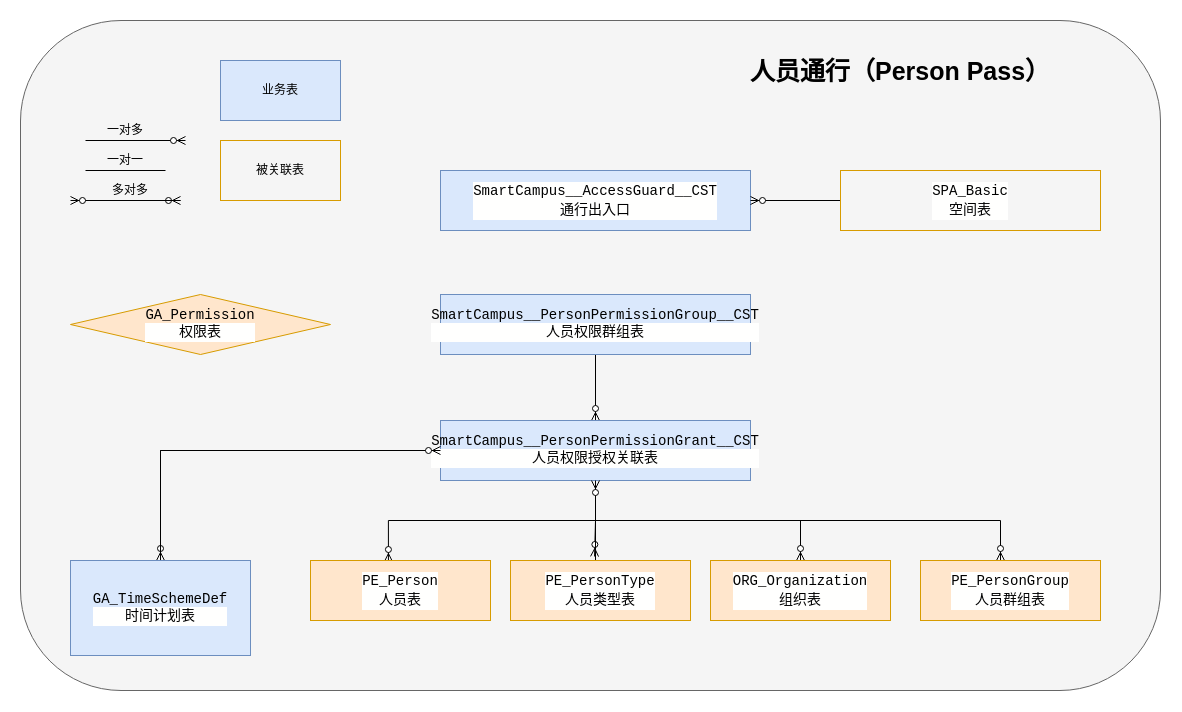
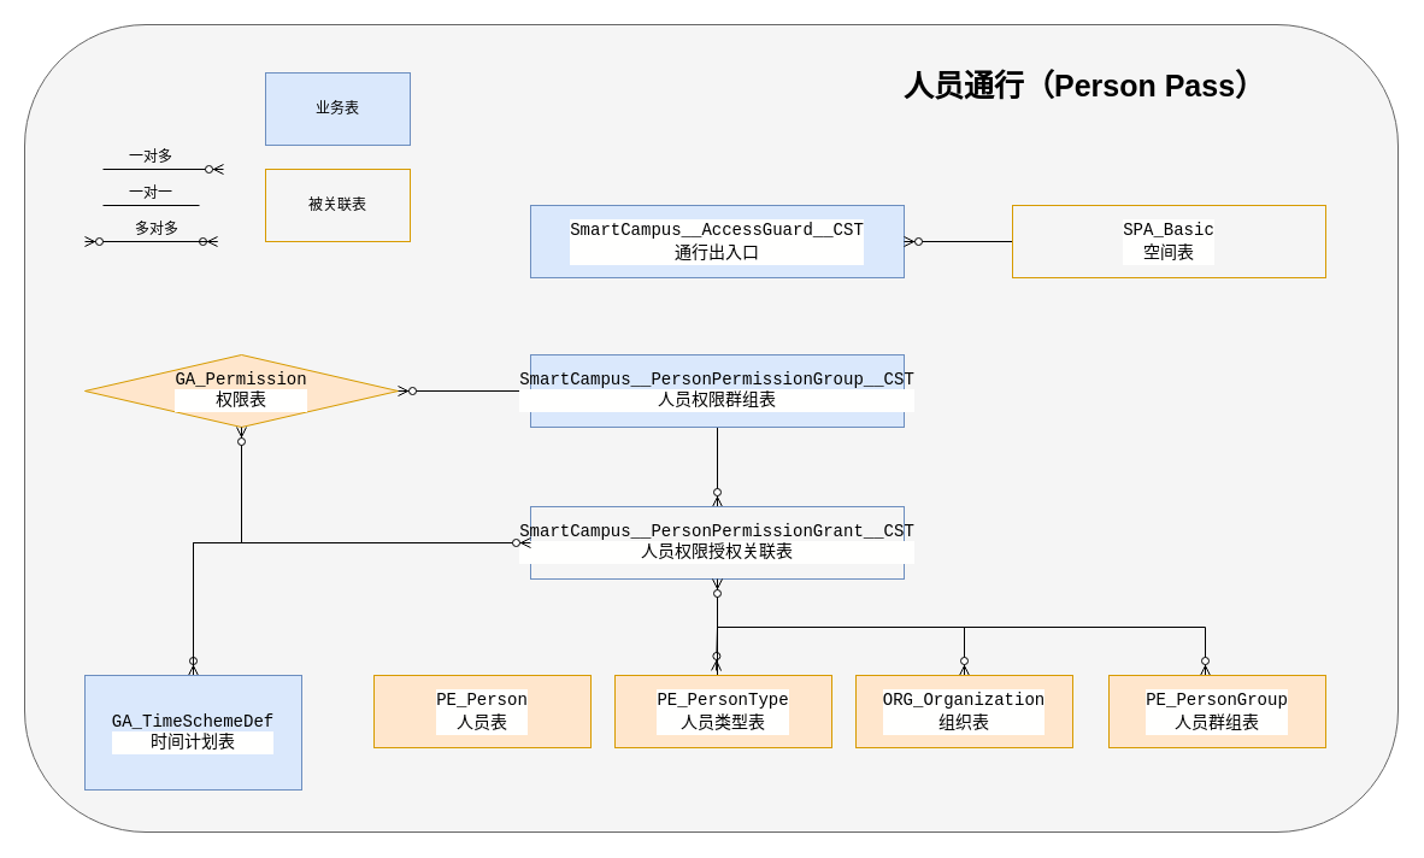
  <mxCell id="0" />
  <mxCell id="1" parent="0" />
  <mxCell id="2" value="" style="rounded=1;whiteSpace=wrap;html=1;fillColor=#f5f5f5;strokeColor=#666666;fontColor=#333333;glass=0;shadow=0;" vertex="1" parent="1"><mxGeometry x="20" y="20" width="1140" height="670" as="geometry" /></mxCell>
  <mxCell id="3" value="" style="endArrow=ERzeroToMany;html=1;endFill=1;" edge="1" parent="1"><mxGeometry width="50" height="50" relative="1" as="geometry"><mxPoint x="85" y="140" as="sourcePoint" /><mxPoint x="185" y="140" as="targetPoint" /><Array as="points" /></mxGeometry></mxCell>
  <mxCell id="4" value="一对多" style="text;html=1;strokeColor=none;fillColor=none;align=center;verticalAlign=middle;whiteSpace=wrap;rounded=0;" vertex="1" parent="1"><mxGeometry x="105" y="120" width="40" height="20" as="geometry" /></mxCell>
  <mxCell id="5" value="" style="endArrow=none;html=1;" edge="1" parent="1"><mxGeometry width="50" height="50" relative="1" as="geometry"><mxPoint x="85" y="170" as="sourcePoint" /><mxPoint x="165" y="170" as="targetPoint" /></mxGeometry></mxCell>
  <mxCell id="6" value="一对一" style="text;html=1;strokeColor=none;fillColor=none;align=center;verticalAlign=middle;whiteSpace=wrap;rounded=0;" vertex="1" parent="1"><mxGeometry x="105" y="150" width="40" height="20" as="geometry" /></mxCell>
  <mxCell id="7" value="" style="endArrow=ERzeroToMany;html=1;endFill=1;" edge="1" parent="1"><mxGeometry width="50" height="50" relative="1" as="geometry"><mxPoint x="80" y="200" as="sourcePoint" /><mxPoint x="180" y="200" as="targetPoint" /><Array as="points" /></mxGeometry></mxCell>
  <mxCell id="8" value="" style="endArrow=ERzeroToMany;html=1;endFill=1;" edge="1" parent="1"><mxGeometry width="50" height="50" relative="1" as="geometry"><mxPoint x="180" y="200" as="sourcePoint" /><mxPoint x="70" y="200" as="targetPoint" /><Array as="points" /></mxGeometry></mxCell>
  <mxCell id="9" value="多对多" style="text;html=1;strokeColor=none;fillColor=none;align=center;verticalAlign=middle;whiteSpace=wrap;rounded=0;" vertex="1" parent="1"><mxGeometry x="110" y="180" width="40" height="20" as="geometry" /></mxCell>
  <mxCell id="10" value="&lt;div style=&quot;background-color: rgb(255 , 255 , 254) ; font-family: &amp;#34;consolas&amp;#34; , &amp;#34;courier new&amp;#34; , monospace ; font-size: 14px ; line-height: 19px&quot;&gt;SmartCampus__AccessGuard__CST&lt;/div&gt;&lt;div style=&quot;background-color: rgb(255 , 255 , 254) ; font-family: &amp;#34;consolas&amp;#34; , &amp;#34;courier new&amp;#34; , monospace ; font-size: 14px ; line-height: 19px&quot;&gt;通行出入口&lt;/div&gt;" style="rounded=0;whiteSpace=wrap;html=1;fillColor=#dae8fc;strokeColor=#6c8ebf;" vertex="1" parent="1"><mxGeometry x="440" y="170" width="310" height="60" as="geometry" /></mxCell>
  <mxCell id="11" style="edgeStyle=orthogonalEdgeStyle;rounded=0;orthogonalLoop=1;jettySize=auto;html=1;entryX=1;entryY=0.5;entryDx=0;entryDy=0;endArrow=ERzeroToMany;endFill=1;" edge="1" parent="1" source="12" target="10"><mxGeometry relative="1" as="geometry" /></mxCell>
  <mxCell id="12" value="&lt;div style=&quot;background-color: rgb(255 , 255 , 254) ; font-family: &amp;#34;consolas&amp;#34; , &amp;#34;courier new&amp;#34; , monospace ; font-size: 14px ; line-height: 19px&quot;&gt;&lt;div style=&quot;font-family: &amp;#34;consolas&amp;#34; , &amp;#34;courier new&amp;#34; , monospace ; line-height: 19px&quot;&gt;SPA_Basic&lt;/div&gt;&lt;/div&gt;&lt;div style=&quot;background-color: rgb(255 , 255 , 254) ; font-family: &amp;#34;consolas&amp;#34; , &amp;#34;courier new&amp;#34; , monospace ; font-size: 14px ; line-height: 19px&quot;&gt;空间表&lt;/div&gt;" style="rounded=0;whiteSpace=wrap;html=1;fillColor=#f5f5f5;strokeColor=#d79b00;" vertex="1" parent="1"><mxGeometry x="840" y="170" width="260" height="60" as="geometry" /></mxCell>
  <mxCell id="13" value="&lt;font face=&quot;consolas, courier new, monospace&quot;&gt;&lt;span style=&quot;font-size: 14px&quot;&gt;GA_Permission&lt;/span&gt;&lt;/font&gt;&lt;div style=&quot;background-color: rgb(255 , 255 , 254) ; font-family: &amp;#34;consolas&amp;#34; , &amp;#34;courier new&amp;#34; , monospace ; font-size: 14px ; line-height: 19px&quot;&gt;权限表&lt;br&gt;&lt;/div&gt;" style="rhombus;whiteSpace=wrap;html=1;fillColor=#ffe6cc;strokeColor=#d79b00;" vertex="1" parent="1"><mxGeometry x="70" y="294" width="260" height="60" as="geometry" /></mxCell>
+ <mxCell id="14" style="edgeStyle=orthogonalEdgeStyle;rounded=0;orthogonalLoop=1;jettySize=auto;html=1;entryX=1;entryY=0.5;entryDx=0;entryDy=0;endArrow=ERzeroToMany;endFill=1;" edge="1" parent="1" source="16" target="13"><mxGeometry relative="1" as="geometry" /></mxCell>
  <mxCell id="15" style="edgeStyle=orthogonalEdgeStyle;rounded=0;orthogonalLoop=1;jettySize=auto;html=1;entryX=0.5;entryY=0;entryDx=0;entryDy=0;endArrow=ERzeroToMany;endFill=1;" edge="1" parent="1" source="16" target="22"><mxGeometry relative="1" as="geometry" /></mxCell>
  <mxCell id="16" value="&lt;font face=&quot;consolas, courier new, monospace&quot;&gt;&lt;span style=&quot;font-size: 14px&quot;&gt;SmartCampus__PersonPermissionGroup__CST&lt;/span&gt;&lt;/font&gt;&lt;br&gt;&lt;div style=&quot;background-color: rgb(255 , 255 , 254) ; font-family: &amp;#34;consolas&amp;#34; , &amp;#34;courier new&amp;#34; , monospace ; font-size: 14px ; line-height: 19px&quot;&gt;人员权限群组表&lt;/div&gt;" style="rounded=0;whiteSpace=wrap;html=1;fillColor=#dae8fc;strokeColor=#6c8ebf;" vertex="1" parent="1"><mxGeometry x="440" y="294" width="310" height="60" as="geometry" /></mxCell>
  <mxCell id="17" style="edgeStyle=orthogonalEdgeStyle;rounded=0;orthogonalLoop=1;jettySize=auto;html=1;entryX=0.5;entryY=0;entryDx=0;entryDy=0;endArrow=ERzeroToMany;endFill=1;" edge="1" parent="1" source="22" target="24"><mxGeometry relative="1" as="geometry" /></mxCell>
- <mxCell id="18" style="edgeStyle=orthogonalEdgeStyle;rounded=0;orthogonalLoop=1;jettySize=auto;html=1;entryX=0.433;entryY=0.017;entryDx=0;entryDy=0;entryPerimeter=0;endArrow=ERzeroToMany;endFill=1;" edge="1" parent="1" source="22" target="25"><mxGeometry relative="1" as="geometry" /></mxCell>
+ <mxCell id="18" style="edgeStyle=orthogonalEdgeStyle;rounded=0;orthogonalLoop=1;jettySize=auto;html=1;endArrow=ERzeroToMany;endFill=1;" edge="1" parent="1" source="22" target="13"><mxGeometry relative="1" as="geometry" /></mxCell>
  <mxCell id="19" style="edgeStyle=orthogonalEdgeStyle;rounded=0;orthogonalLoop=1;jettySize=auto;html=1;endArrow=ERzeroToMany;endFill=1;" edge="1" parent="1" source="22"><mxGeometry relative="1" as="geometry"><mxPoint x="800" y="560" as="targetPoint" /><Array as="points"><mxPoint x="595" y="520" /><mxPoint x="800" y="520" /></Array></mxGeometry></mxCell>
  <mxCell id="20" style="edgeStyle=orthogonalEdgeStyle;rounded=0;orthogonalLoop=1;jettySize=auto;html=1;endArrow=ERzeroToMany;endFill=1;" edge="1" parent="1" source="22" target="26"><mxGeometry relative="1" as="geometry"><Array as="points"><mxPoint x="595" y="520" /><mxPoint x="1000" y="520" /></Array></mxGeometry></mxCell>
  <mxCell id="21" style="edgeStyle=orthogonalEdgeStyle;rounded=0;orthogonalLoop=1;jettySize=auto;html=1;entryX=0.467;entryY=-0.067;entryDx=0;entryDy=0;entryPerimeter=0;endArrow=ERzeroToMany;endFill=1;" edge="1" parent="1" source="22" target="28"><mxGeometry relative="1" as="geometry" /></mxCell>
- <mxCell id="22" value="&lt;font face=&quot;consolas, courier new, monospace&quot;&gt;&lt;span style=&quot;font-size: 14px&quot;&gt;SmartCampus__PersonPermissionGrant__CST&lt;/span&gt;&lt;/font&gt;&lt;div style=&quot;background-color: rgb(255 , 255 , 254) ; font-family: &amp;#34;consolas&amp;#34; , &amp;#34;courier new&amp;#34; , monospace ; font-size: 14px ; line-height: 19px&quot;&gt;人员权限授权关联表&lt;/div&gt;" style="rounded=0;whiteSpace=wrap;html=1;fillColor=#dae8fc;strokeColor=#6c8ebf;" vertex="1" parent="1"><mxGeometry x="440" y="420" width="310" height="60" as="geometry" /></mxCell>
+ <mxCell id="22" value="&lt;font face=&quot;consolas, courier new, monospace&quot;&gt;&lt;span style=&quot;font-size: 14px&quot;&gt;SmartCampus__PersonPermissionGrant__CST&lt;/span&gt;&lt;/font&gt;&lt;div style=&quot;background-color: rgb(255 , 255 , 254) ; font-family: &amp;#34;consolas&amp;#34; , &amp;#34;courier new&amp;#34; , monospace ; font-size: 14px ; line-height: 19px&quot;&gt;人员权限授权关联表&lt;/div&gt;" style="rounded=0;whiteSpace=wrap;html=1;fillColor=#f5f5f5;strokeColor=#6c8ebf;" vertex="1" parent="1"><mxGeometry x="440" y="420" width="310" height="60" as="geometry" /></mxCell>
  <mxCell id="23" style="edgeStyle=orthogonalEdgeStyle;rounded=0;orthogonalLoop=1;jettySize=auto;html=1;entryX=0;entryY=0.5;entryDx=0;entryDy=0;endArrow=ERzeroToMany;endFill=1;" edge="1" parent="1" source="24" target="22"><mxGeometry relative="1" as="geometry"><Array as="points"><mxPoint x="160" y="450" /></Array></mxGeometry></mxCell>
  <mxCell id="24" value="&lt;font face=&quot;consolas, courier new, monospace&quot;&gt;&lt;span style=&quot;font-size: 14px&quot;&gt;GA_TimeSchemeDef&lt;/span&gt;&lt;/font&gt;&lt;div style=&quot;background-color: rgb(255 , 255 , 254) ; font-family: &amp;#34;consolas&amp;#34; , &amp;#34;courier new&amp;#34; , monospace ; font-size: 14px ; line-height: 19px&quot;&gt;时间计划表&lt;/div&gt;" style="rounded=0;whiteSpace=wrap;html=1;fillColor=#dae8fc;strokeColor=#6c8ebf;" vertex="1" parent="1"><mxGeometry x="70" y="560" width="180" height="95" as="geometry" /></mxCell>
  <mxCell id="25" value="&lt;div style=&quot;background-color: rgb(255 , 255 , 254) ; font-family: &amp;#34;consolas&amp;#34; , &amp;#34;courier new&amp;#34; , monospace ; font-size: 14px ; line-height: 19px&quot;&gt;PE_Person&lt;/div&gt;&lt;div style=&quot;background-color: rgb(255 , 255 , 254) ; font-family: &amp;#34;consolas&amp;#34; , &amp;#34;courier new&amp;#34; , monospace ; font-size: 14px ; line-height: 19px&quot;&gt;人员表&lt;/div&gt;" style="rounded=0;whiteSpace=wrap;html=1;fillColor=#ffe6cc;strokeColor=#d79b00;" vertex="1" parent="1"><mxGeometry x="310" y="560" width="180" height="60" as="geometry" /></mxCell>
  <mxCell id="26" value="&lt;div style=&quot;background-color: rgb(255 , 255 , 254) ; font-family: &amp;#34;consolas&amp;#34; , &amp;#34;courier new&amp;#34; , monospace ; font-size: 14px ; line-height: 19px&quot;&gt;&lt;div style=&quot;font-family: &amp;#34;consolas&amp;#34; , &amp;#34;courier new&amp;#34; , monospace ; line-height: 19px&quot;&gt;PE_PersonGroup&lt;/div&gt;&lt;/div&gt;&lt;div style=&quot;background-color: rgb(255 , 255 , 254) ; font-family: &amp;#34;consolas&amp;#34; , &amp;#34;courier new&amp;#34; , monospace ; font-size: 14px ; line-height: 19px&quot;&gt;人员群组表&lt;/div&gt;" style="rounded=0;whiteSpace=wrap;html=1;fillColor=#ffe6cc;strokeColor=#d79b00;" vertex="1" parent="1"><mxGeometry x="920" y="560" width="180" height="60" as="geometry" /></mxCell>
  <mxCell id="27" style="edgeStyle=orthogonalEdgeStyle;rounded=0;orthogonalLoop=1;jettySize=auto;html=1;entryX=0.5;entryY=1;entryDx=0;entryDy=0;endArrow=ERzeroToMany;endFill=1;" edge="1" parent="1" source="28" target="22"><mxGeometry relative="1" as="geometry"><Array as="points"><mxPoint x="595" y="550" /><mxPoint x="595" y="550" /></Array></mxGeometry></mxCell>
  <mxCell id="28" value="&lt;div style=&quot;background-color: rgb(255 , 255 , 254) ; font-family: &amp;#34;consolas&amp;#34; , &amp;#34;courier new&amp;#34; , monospace ; font-size: 14px ; line-height: 19px&quot;&gt;PE_PersonType&lt;/div&gt;&lt;div style=&quot;background-color: rgb(255 , 255 , 254) ; font-family: &amp;#34;consolas&amp;#34; , &amp;#34;courier new&amp;#34; , monospace ; font-size: 14px ; line-height: 19px&quot;&gt;人员类型表&lt;/div&gt;" style="rounded=0;whiteSpace=wrap;html=1;fillColor=#ffe6cc;strokeColor=#d79b00;" vertex="1" parent="1"><mxGeometry x="510" y="560" width="180" height="60" as="geometry" /></mxCell>
  <mxCell id="29" value="&lt;div style=&quot;background-color: rgb(255 , 255 , 254) ; font-family: &amp;#34;consolas&amp;#34; , &amp;#34;courier new&amp;#34; , monospace ; font-size: 14px ; line-height: 19px&quot;&gt;&lt;div style=&quot;font-family: &amp;#34;consolas&amp;#34; , &amp;#34;courier new&amp;#34; , monospace ; line-height: 19px&quot;&gt;ORG_Organization&lt;/div&gt;&lt;/div&gt;&lt;div style=&quot;background-color: rgb(255 , 255 , 254) ; font-family: &amp;#34;consolas&amp;#34; , &amp;#34;courier new&amp;#34; , monospace ; font-size: 14px ; line-height: 19px&quot;&gt;组织表&lt;/div&gt;" style="rounded=0;whiteSpace=wrap;html=1;fillColor=#ffe6cc;strokeColor=#d79b00;" vertex="1" parent="1"><mxGeometry x="710" y="560" width="180" height="60" as="geometry" /></mxCell>
  <mxCell id="30" value="业务表" style="rounded=0;whiteSpace=wrap;html=1;fillColor=#dae8fc;strokeColor=#6c8ebf;" vertex="1" parent="1"><mxGeometry x="220" y="60" width="120" height="60" as="geometry" /></mxCell>
  <mxCell id="31" value="被关联表" style="rounded=0;whiteSpace=wrap;html=1;fillColor=#f5f5f5;strokeColor=#d79b00;" vertex="1" parent="1"><mxGeometry x="220" y="140" width="120" height="60" as="geometry" /></mxCell>
  <mxCell id="32" value="人员通行（Person Pass）" style="text;html=1;strokeColor=none;fillColor=none;align=center;verticalAlign=middle;whiteSpace=wrap;rounded=0;shadow=0;glass=0;strokeWidth=6;fontSize=25;fontStyle=1" vertex="1" parent="1"><mxGeometry x="710" y="30" width="380" height="80" as="geometry" /></mxCell>
